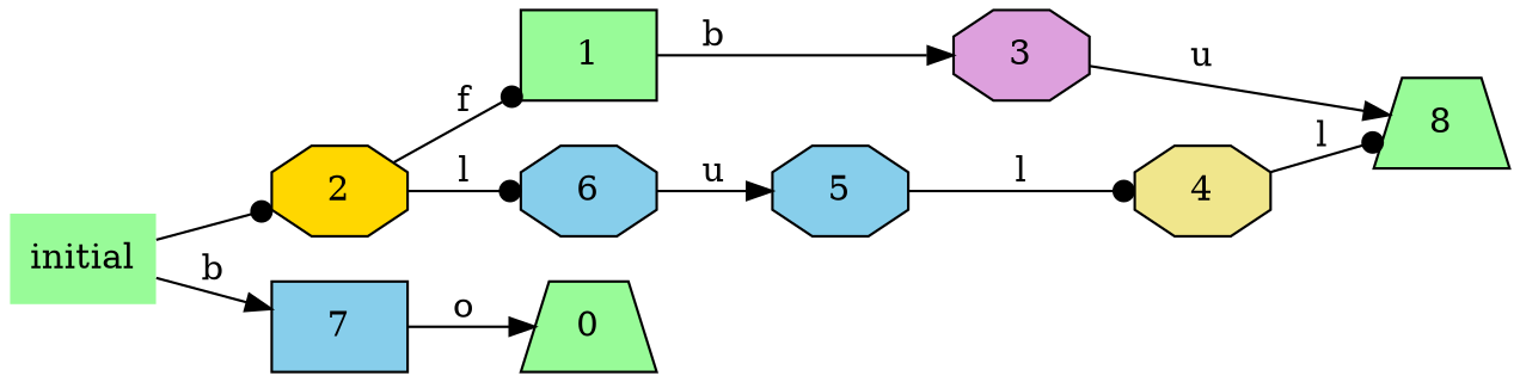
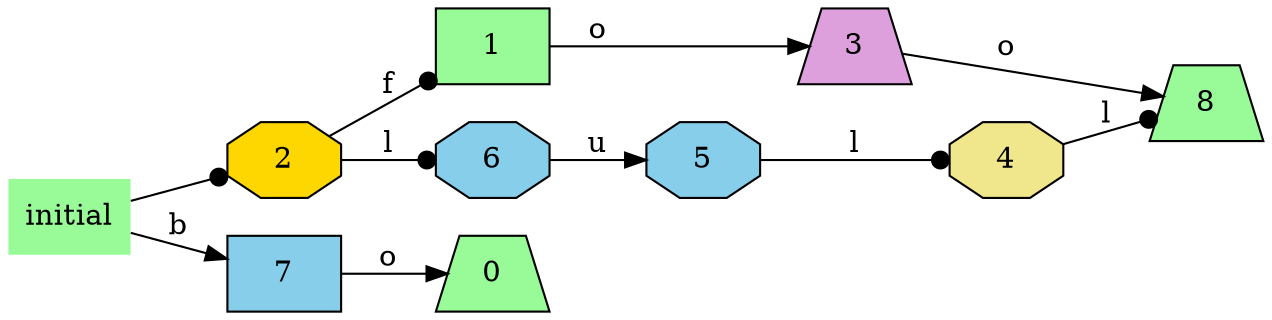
  digraph {
    rankdir=LR
    node [fillcolor=palegreen shape=octagon style=filled]
    edge [arrowhead=normal]
    0 [shape=trapezium]
    8 [shape=trapezium]
    1 [shape=box]
-   3 [fillcolor=plum]
+   3 [fillcolor=plum shape=trapezium]
    2 [fillcolor=gold]
    6 [fillcolor=skyblue]
    5 [fillcolor=skyblue]
    7 [fillcolor=skyblue shape=box]
    initial [shape=plaintext]
    4 [fillcolor=khaki]
-   1 -> 3 [label=b]
-   3 -> 8 [label=u]
+   1 -> 3 [label=o]
+   3 -> 8 [label=o]
    2 -> 1 [arrowhead=dot label=f]
    2 -> 6 [arrowhead=dot label=l]
    6 -> 5 [label=u]
    5 -> 4 [arrowhead=dot label=l]
    7 -> 0 [label=o]
    initial -> 2 [arrowhead=dot]
    initial -> 7 [label=b]
    4 -> 8 [arrowhead=dot label=l]
  }
